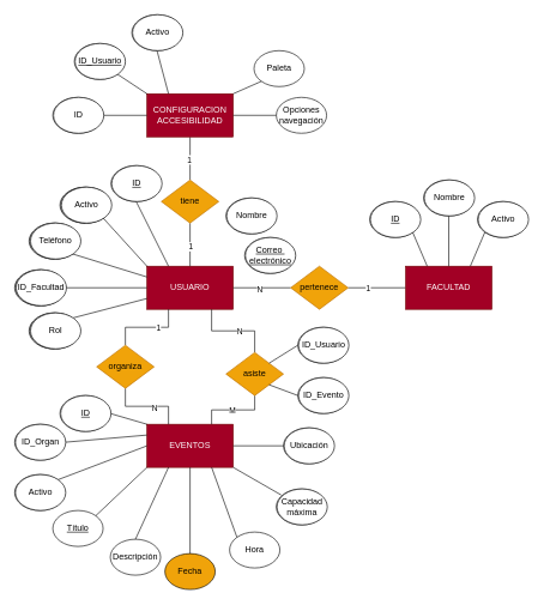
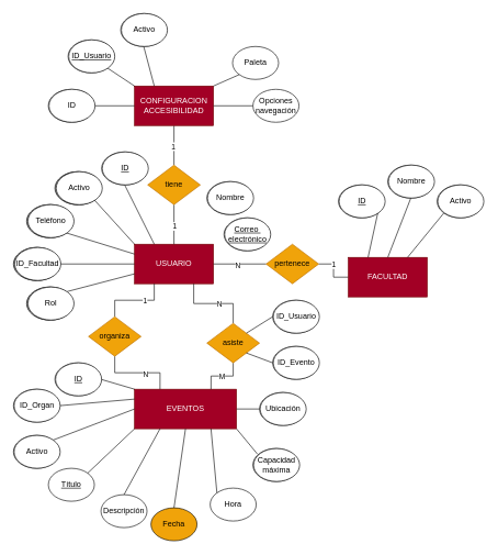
  <mxCell id="0" />
  <mxCell id="1" parent="0" />
  <mxCell id="2" value="USUARIO" style="rounded=0;whiteSpace=wrap;html=1;fillColor=#a20025;fontColor=#ffffff;strokeColor=#6F0000;" vertex="1" parent="1"><mxGeometry x="204" y="370" width="120" height="60" as="geometry" /></mxCell>
  <mxCell id="3" style="edgeStyle=orthogonalEdgeStyle;rounded=0;orthogonalLoop=1;jettySize=auto;html=1;exitX=0;exitY=0.5;exitDx=0;exitDy=0;entryX=1;entryY=0.5;entryDx=0;entryDy=0;endArrow=none;endFill=0;" edge="1" parent="1" source="7" target="2"><mxGeometry relative="1" as="geometry" /></mxCell>
  <mxCell id="4" value="N" style="edgeLabel;html=1;align=center;verticalAlign=middle;resizable=0;points=[];" vertex="1" connectable="0" parent="3"><mxGeometry x="0.1" y="1" relative="1" as="geometry"><mxPoint as="offset" /></mxGeometry></mxCell>
  <mxCell id="5" style="edgeStyle=orthogonalEdgeStyle;rounded=0;orthogonalLoop=1;jettySize=auto;html=1;endArrow=none;endFill=0;" edge="1" parent="1" source="7" target="8"><mxGeometry relative="1" as="geometry" /></mxCell>
  <mxCell id="6" value="1" style="edgeLabel;html=1;align=center;verticalAlign=middle;resizable=0;points=[];" vertex="1" connectable="0" parent="5"><mxGeometry x="-0.325" relative="1" as="geometry"><mxPoint as="offset" /></mxGeometry></mxCell>
  <mxCell id="7" value="pertenece" style="rhombus;whiteSpace=wrap;html=1;fillColor=#f0a30a;strokeColor=#BD7000;fontColor=#000000;" vertex="1" parent="1"><mxGeometry x="404" y="370" width="80" height="60" as="geometry" /></mxCell>
- <mxCell id="8" value="FACULTAD" style="rounded=0;whiteSpace=wrap;html=1;fillColor=#a20025;fontColor=#ffffff;strokeColor=#6F0000;" vertex="1" parent="1"><mxGeometry x="564" y="370" width="120" height="60" as="geometry" /></mxCell>
+ <mxCell id="8" value="FACULTAD" style="rounded=0;whiteSpace=wrap;html=1;fillColor=#a20025;fontColor=#ffffff;strokeColor=#6F0000;" vertex="1" parent="1"><mxGeometry x="529" y="390" width="120" height="60" as="geometry" /></mxCell>
  <mxCell id="9" style="edgeStyle=orthogonalEdgeStyle;rounded=0;orthogonalLoop=1;jettySize=auto;html=1;exitX=0.5;exitY=1;exitDx=0;exitDy=0;entryX=0.5;entryY=0;entryDx=0;entryDy=0;endArrow=none;endFill=0;" edge="1" parent="1" source="13" target="2"><mxGeometry relative="1" as="geometry" /></mxCell>
  <mxCell id="10" value="1" style="edgeLabel;html=1;align=center;verticalAlign=middle;resizable=0;points=[];" vertex="1" connectable="0" parent="9"><mxGeometry x="0.052" relative="1" as="geometry"><mxPoint as="offset" /></mxGeometry></mxCell>
  <mxCell id="11" style="edgeStyle=orthogonalEdgeStyle;rounded=0;orthogonalLoop=1;jettySize=auto;html=1;exitX=0.5;exitY=0;exitDx=0;exitDy=0;entryX=0.5;entryY=1;entryDx=0;entryDy=0;endArrow=none;endFill=0;" edge="1" parent="1" source="13" target="14"><mxGeometry relative="1" as="geometry" /></mxCell>
  <mxCell id="12" value="1" style="edgeLabel;html=1;align=center;verticalAlign=middle;resizable=0;points=[];" vertex="1" connectable="0" parent="11"><mxGeometry x="-0.033" y="2" relative="1" as="geometry"><mxPoint as="offset" /></mxGeometry></mxCell>
  <mxCell id="13" value="tiene" style="rhombus;whiteSpace=wrap;html=1;fillColor=#f0a30a;strokeColor=#BD7000;fontColor=#000000;" vertex="1" parent="1"><mxGeometry x="224" y="250" width="80" height="60" as="geometry" /></mxCell>
  <mxCell id="14" value="CONFIGURACION&lt;div&gt;ACCESIBILIDAD&lt;/div&gt;" style="rounded=0;whiteSpace=wrap;html=1;fillColor=#a20025;fontColor=#ffffff;strokeColor=#6F0000;" vertex="1" parent="1"><mxGeometry x="204" y="130" width="120" height="60" as="geometry" /></mxCell>
- <mxCell id="15" value="EVENTOS" style="rounded=0;whiteSpace=wrap;html=1;fillColor=#a20025;fontColor=#ffffff;strokeColor=#6F0000;" vertex="1" parent="1"><mxGeometry x="204" y="590" width="120" height="60" as="geometry" /></mxCell>
+ <mxCell id="15" value="EVENTOS" style="rounded=0;whiteSpace=wrap;html=1;fillColor=#a20025;fontColor=#ffffff;strokeColor=#6F0000;" vertex="1" parent="1"><mxGeometry x="204" y="590" width="155" height="60" as="geometry" /></mxCell>
  <mxCell id="16" style="edgeStyle=orthogonalEdgeStyle;rounded=0;orthogonalLoop=1;jettySize=auto;html=1;exitX=0.5;exitY=0;exitDx=0;exitDy=0;entryX=0.75;entryY=1;entryDx=0;entryDy=0;endArrow=none;endFill=0;" edge="1" parent="1" source="20" target="2"><mxGeometry relative="1" as="geometry" /></mxCell>
  <mxCell id="17" value="N" style="edgeLabel;html=1;align=center;verticalAlign=middle;resizable=0;points=[];" vertex="1" connectable="0" parent="16"><mxGeometry x="-0.139" y="1" relative="1" as="geometry"><mxPoint as="offset" /></mxGeometry></mxCell>
  <mxCell id="18" style="edgeStyle=orthogonalEdgeStyle;rounded=0;orthogonalLoop=1;jettySize=auto;html=1;exitX=0.5;exitY=1;exitDx=0;exitDy=0;entryX=0.75;entryY=0;entryDx=0;entryDy=0;endArrow=none;endFill=0;" edge="1" parent="1" source="20" target="15"><mxGeometry relative="1" as="geometry" /></mxCell>
  <mxCell id="19" value="M" style="edgeLabel;html=1;align=center;verticalAlign=middle;resizable=0;points=[];" vertex="1" connectable="0" parent="18"><mxGeometry x="0.038" relative="1" as="geometry"><mxPoint as="offset" /></mxGeometry></mxCell>
  <mxCell id="20" value="asiste" style="rhombus;whiteSpace=wrap;html=1;fillColor=#f0a30a;strokeColor=#BD7000;fontColor=#000000;" vertex="1" parent="1"><mxGeometry x="314" y="490" width="80" height="60" as="geometry" /></mxCell>
  <mxCell id="21" style="edgeStyle=orthogonalEdgeStyle;rounded=0;orthogonalLoop=1;jettySize=auto;html=1;exitX=0.5;exitY=0;exitDx=0;exitDy=0;entryX=0.25;entryY=1;entryDx=0;entryDy=0;endArrow=none;endFill=0;" edge="1" parent="1" source="25" target="2"><mxGeometry relative="1" as="geometry" /></mxCell>
  <mxCell id="22" value="1" style="edgeLabel;html=1;align=center;verticalAlign=middle;resizable=0;points=[];" vertex="1" connectable="0" parent="21"><mxGeometry x="0.275" y="-1" relative="1" as="geometry"><mxPoint as="offset" /></mxGeometry></mxCell>
  <mxCell id="23" style="edgeStyle=orthogonalEdgeStyle;rounded=0;orthogonalLoop=1;jettySize=auto;html=1;exitX=0.5;exitY=1;exitDx=0;exitDy=0;entryX=0.25;entryY=0;entryDx=0;entryDy=0;endArrow=none;endFill=0;" edge="1" parent="1" source="25" target="15"><mxGeometry relative="1" as="geometry" /></mxCell>
  <mxCell id="24" value="N" style="edgeLabel;html=1;align=center;verticalAlign=middle;resizable=0;points=[];" vertex="1" connectable="0" parent="23"><mxGeometry x="0.189" y="-2" relative="1" as="geometry"><mxPoint as="offset" /></mxGeometry></mxCell>
  <mxCell id="25" value="organiza" style="rhombus;whiteSpace=wrap;html=1;fillColor=#f0a30a;strokeColor=#BD7000;fontColor=#000000;" vertex="1" parent="1"><mxGeometry x="134" y="480" width="80" height="60" as="geometry" /></mxCell>
  <mxCell id="26" value="ID" style="ellipse;whiteSpace=wrap;html=1;" vertex="1" parent="1"><mxGeometry x="514" y="280" width="70" height="50" as="geometry" /></mxCell>
  <mxCell id="27" value="Nombre" style="ellipse;whiteSpace=wrap;html=1;" vertex="1" parent="1"><mxGeometry x="589" y="250" width="70" height="50" as="geometry" /></mxCell>
  <mxCell id="28" value="Activo" style="ellipse;whiteSpace=wrap;html=1;" vertex="1" parent="1"><mxGeometry x="664" y="280" width="70" height="50" as="geometry" /></mxCell>
  <mxCell id="29" value="" style="endArrow=none;html=1;rounded=0;entryX=0.25;entryY=0;entryDx=0;entryDy=0;exitX=1;exitY=1;exitDx=0;exitDy=0;" edge="1" parent="1" source="26" target="8"><mxGeometry width="50" height="50" relative="1" as="geometry"><mxPoint x="434" y="430" as="sourcePoint" /><mxPoint x="484" y="380" as="targetPoint" /></mxGeometry></mxCell>
  <mxCell id="30" value="" style="endArrow=none;html=1;rounded=0;entryX=0.5;entryY=0;entryDx=0;entryDy=0;exitX=0.5;exitY=1;exitDx=0;exitDy=0;" edge="1" parent="1" source="27" target="8"><mxGeometry width="50" height="50" relative="1" as="geometry"><mxPoint x="434" y="430" as="sourcePoint" /><mxPoint x="484" y="380" as="targetPoint" /></mxGeometry></mxCell>
  <mxCell id="31" value="" style="endArrow=none;html=1;rounded=0;exitX=0.75;exitY=0;exitDx=0;exitDy=0;entryX=0;entryY=1;entryDx=0;entryDy=0;" edge="1" parent="1" source="8" target="28"><mxGeometry width="50" height="50" relative="1" as="geometry"><mxPoint x="434" y="430" as="sourcePoint" /><mxPoint x="484" y="380" as="targetPoint" /></mxGeometry></mxCell>
  <mxCell id="32" value="ID" style="ellipse;whiteSpace=wrap;html=1;" vertex="1" parent="1"><mxGeometry x="154" y="230" width="70" height="50" as="geometry" /></mxCell>
  <mxCell id="33" value="Nombre" style="ellipse;whiteSpace=wrap;html=1;" vertex="1" parent="1"><mxGeometry x="314" y="275" width="70" height="50" as="geometry" /></mxCell>
  <mxCell id="34" value="Correo&amp;nbsp;&lt;div&gt;electrónico&lt;/div&gt;" style="ellipse;whiteSpace=wrap;html=1;" vertex="1" parent="1"><mxGeometry x="340" y="330" width="70" height="50" as="geometry" /></mxCell>
  <mxCell id="35" value="Teléfono" style="ellipse;whiteSpace=wrap;html=1;" vertex="1" parent="1"><mxGeometry x="40" y="310" width="70" height="50" as="geometry" /></mxCell>
  <mxCell id="36" value="ID_Facultad&lt;span style=&quot;color: rgba(0, 0, 0, 0); font-family: monospace; font-size: 0px; text-align: start; text-wrap: nowrap;&quot;&gt;%3CmxGraphModel%3E%3Croot%3E%3CmxCell%20id%3D%220%22%2F%3E%3CmxCell%20id%3D%221%22%20parent%3D%220%22%2F%3E%3CmxCell%20id%3D%222%22%20value%3D%22ID%22%20style%3D%22ellipse%3BwhiteSpace%3Dwrap%3Bhtml%3D1%3B%22%20vertex%3D%221%22%20parent%3D%221%22%3E%3CmxGeometry%20x%3D%22494%22%20y%3D%22215%22%20width%3D%2270%22%20height%3D%2250%22%20as%3D%22geometry%22%2F%3E%3C%2FmxCell%3E%3C%2Froot%3E%3C%2FmxGraphModel%3E&lt;/span&gt;" style="ellipse;whiteSpace=wrap;html=1;" vertex="1" parent="1"><mxGeometry x="20" y="375" width="70" height="50" as="geometry" /></mxCell>
  <mxCell id="37" value="Rol" style="ellipse;whiteSpace=wrap;html=1;" vertex="1" parent="1"><mxGeometry x="40" y="435" width="70" height="50" as="geometry" /></mxCell>
  <mxCell id="38" value="" style="endArrow=none;html=1;rounded=0;exitX=1;exitY=0;exitDx=0;exitDy=0;entryX=0;entryY=0.75;entryDx=0;entryDy=0;" edge="1" parent="1" source="37" target="2"><mxGeometry width="50" height="50" relative="1" as="geometry"><mxPoint x="370" y="485" as="sourcePoint" /><mxPoint x="420" y="435" as="targetPoint" /></mxGeometry></mxCell>
  <mxCell id="39" value="" style="endArrow=none;html=1;rounded=0;exitX=1;exitY=0.5;exitDx=0;exitDy=0;entryX=0;entryY=0.5;entryDx=0;entryDy=0;" edge="1" parent="1" source="36" target="2"><mxGeometry width="50" height="50" relative="1" as="geometry"><mxPoint x="370" y="485" as="sourcePoint" /><mxPoint x="420" y="435" as="targetPoint" /></mxGeometry></mxCell>
  <mxCell id="40" value="" style="endArrow=none;html=1;rounded=0;entryX=1;entryY=1;entryDx=0;entryDy=0;exitX=0;exitY=0.25;exitDx=0;exitDy=0;" edge="1" parent="1" source="2" target="35"><mxGeometry width="50" height="50" relative="1" as="geometry"><mxPoint x="370" y="485" as="sourcePoint" /><mxPoint x="420" y="435" as="targetPoint" /></mxGeometry></mxCell>
  <mxCell id="41" value="" style="endArrow=none;html=1;rounded=0;entryX=0.5;entryY=1;entryDx=0;entryDy=0;exitX=0.25;exitY=0;exitDx=0;exitDy=0;" edge="1" parent="1" source="2" target="32"><mxGeometry width="50" height="50" relative="1" as="geometry"><mxPoint x="370" y="485" as="sourcePoint" /><mxPoint x="420" y="435" as="targetPoint" /></mxGeometry></mxCell>
  <mxCell id="42" value="ID_Usuario" style="ellipse;whiteSpace=wrap;html=1;" vertex="1" parent="1"><mxGeometry x="414" y="455" width="70" height="50" as="geometry" /></mxCell>
  <mxCell id="43" value="ID_Evento" style="ellipse;whiteSpace=wrap;html=1;" vertex="1" parent="1"><mxGeometry x="414" y="525" width="70" height="50" as="geometry" /></mxCell>
  <mxCell id="44" value="" style="endArrow=none;html=1;rounded=0;exitX=1;exitY=0;exitDx=0;exitDy=0;entryX=0;entryY=0.5;entryDx=0;entryDy=0;" edge="1" parent="1" source="20" target="42"><mxGeometry width="50" height="50" relative="1" as="geometry"><mxPoint x="370" y="545" as="sourcePoint" /><mxPoint x="420" y="495" as="targetPoint" /></mxGeometry></mxCell>
  <mxCell id="45" value="" style="endArrow=none;html=1;rounded=0;exitX=1;exitY=1;exitDx=0;exitDy=0;entryX=0;entryY=0.5;entryDx=0;entryDy=0;" edge="1" parent="1" source="20" target="43"><mxGeometry width="50" height="50" relative="1" as="geometry"><mxPoint x="370" y="545" as="sourcePoint" /><mxPoint x="410" y="545" as="targetPoint" /></mxGeometry></mxCell>
  <mxCell id="46" value="Activo" style="ellipse;whiteSpace=wrap;html=1;" vertex="1" parent="1"><mxGeometry x="83" y="260" width="70" height="50" as="geometry" /></mxCell>
  <mxCell id="47" value="" style="endArrow=none;html=1;rounded=0;exitX=0;exitY=0;exitDx=0;exitDy=0;entryX=1;entryY=1;entryDx=0;entryDy=0;" edge="1" parent="1" source="2" target="46"><mxGeometry width="50" height="50" relative="1" as="geometry"><mxPoint x="370" y="485" as="sourcePoint" /><mxPoint x="420" y="435" as="targetPoint" /></mxGeometry></mxCell>
  <mxCell id="48" value="ID" style="ellipse;whiteSpace=wrap;html=1;" vertex="1" parent="1"><mxGeometry x="83" y="550" width="70" height="50" as="geometry" /></mxCell>
  <mxCell id="49" value="ID_Organ" style="ellipse;whiteSpace=wrap;html=1;" vertex="1" parent="1"><mxGeometry x="20" y="590" width="70" height="50" as="geometry" /></mxCell>
  <mxCell id="50" value="Activo" style="ellipse;whiteSpace=wrap;html=1;" vertex="1" parent="1"><mxGeometry x="20" y="660" width="70" height="50" as="geometry" /></mxCell>
  <mxCell id="51" value="Descripción" style="ellipse;whiteSpace=wrap;html=1;" vertex="1" parent="1"><mxGeometry x="153" y="750" width="70" height="50" as="geometry" /></mxCell>
  <mxCell id="52" value="Fecha" style="ellipse;whiteSpace=wrap;html=1;fillColor=#f0a30a;" vertex="1" parent="1"><mxGeometry x="229" y="770" width="70" height="50" as="geometry" /></mxCell>
  <mxCell id="53" value="Capacidad&lt;br&gt;máxima" style="ellipse;whiteSpace=wrap;html=1;" vertex="1" parent="1"><mxGeometry x="384" y="680" width="70" height="50" as="geometry" /></mxCell>
  <mxCell id="54" value="Hora" style="ellipse;whiteSpace=wrap;html=1;" vertex="1" parent="1"><mxGeometry x="319" y="740" width="70" height="50" as="geometry" /></mxCell>
  <mxCell id="55" value="&lt;u&gt;Título&lt;/u&gt;" style="ellipse;whiteSpace=wrap;html=1;" vertex="1" parent="1"><mxGeometry x="73" y="710" width="70" height="50" as="geometry" /></mxCell>
  <mxCell id="56" value="Ubicación" style="ellipse;whiteSpace=wrap;html=1;" vertex="1" parent="1"><mxGeometry x="394" y="595" width="70" height="50" as="geometry" /></mxCell>
  <mxCell id="57" value="" style="endArrow=none;html=1;rounded=0;exitX=1;exitY=0;exitDx=0;exitDy=0;entryX=0;entryY=1;entryDx=0;entryDy=0;" edge="1" parent="1" source="55" target="15"><mxGeometry width="50" height="50" relative="1" as="geometry"><mxPoint x="313" y="680" as="sourcePoint" /><mxPoint x="363" y="630" as="targetPoint" /></mxGeometry></mxCell>
  <mxCell id="58" value="" style="endArrow=none;html=1;rounded=0;exitX=1;exitY=0;exitDx=0;exitDy=0;entryX=0;entryY=0.5;entryDx=0;entryDy=0;" edge="1" parent="1" source="50" target="15"><mxGeometry width="50" height="50" relative="1" as="geometry"><mxPoint x="313" y="680" as="sourcePoint" /><mxPoint x="363" y="630" as="targetPoint" /></mxGeometry></mxCell>
  <mxCell id="59" value="" style="endArrow=none;html=1;rounded=0;entryX=1;entryY=0.5;entryDx=0;entryDy=0;exitX=0;exitY=0.25;exitDx=0;exitDy=0;" edge="1" parent="1" source="15" target="49"><mxGeometry width="50" height="50" relative="1" as="geometry"><mxPoint x="313" y="680" as="sourcePoint" /><mxPoint x="363" y="630" as="targetPoint" /></mxGeometry></mxCell>
  <mxCell id="60" value="" style="endArrow=none;html=1;rounded=0;exitX=1;exitY=0.5;exitDx=0;exitDy=0;entryX=0;entryY=0;entryDx=0;entryDy=0;" edge="1" parent="1" source="48" target="15"><mxGeometry width="50" height="50" relative="1" as="geometry"><mxPoint x="313" y="680" as="sourcePoint" /><mxPoint x="363" y="630" as="targetPoint" /></mxGeometry></mxCell>
  <mxCell id="61" value="" style="endArrow=none;html=1;rounded=0;entryX=0.098;entryY=0.169;entryDx=0;entryDy=0;entryPerimeter=0;exitX=1;exitY=1;exitDx=0;exitDy=0;" edge="1" parent="1" source="15" target="53"><mxGeometry width="50" height="50" relative="1" as="geometry"><mxPoint x="313" y="680" as="sourcePoint" /><mxPoint x="363" y="630" as="targetPoint" /></mxGeometry></mxCell>
  <mxCell id="62" value="" style="endArrow=none;html=1;rounded=0;exitX=0;exitY=0;exitDx=0;exitDy=0;entryX=0.75;entryY=1;entryDx=0;entryDy=0;" edge="1" parent="1" source="54" target="15"><mxGeometry width="50" height="50" relative="1" as="geometry"><mxPoint x="313" y="680" as="sourcePoint" /><mxPoint x="363" y="630" as="targetPoint" /></mxGeometry></mxCell>
  <mxCell id="63" value="" style="endArrow=none;html=1;rounded=0;exitX=0.5;exitY=0;exitDx=0;exitDy=0;entryX=0.5;entryY=1;entryDx=0;entryDy=0;" edge="1" parent="1" source="52" target="15"><mxGeometry width="50" height="50" relative="1" as="geometry"><mxPoint x="313" y="680" as="sourcePoint" /><mxPoint x="363" y="630" as="targetPoint" /></mxGeometry></mxCell>
  <mxCell id="64" value="" style="endArrow=none;html=1;rounded=0;exitX=0.5;exitY=0;exitDx=0;exitDy=0;entryX=0.25;entryY=1;entryDx=0;entryDy=0;" edge="1" parent="1" source="51" target="15"><mxGeometry width="50" height="50" relative="1" as="geometry"><mxPoint x="313" y="680" as="sourcePoint" /><mxPoint x="363" y="630" as="targetPoint" /></mxGeometry></mxCell>
  <mxCell id="65" value="" style="endArrow=none;html=1;rounded=0;entryX=0;entryY=0.5;entryDx=0;entryDy=0;exitX=1;exitY=0.5;exitDx=0;exitDy=0;" edge="1" parent="1" source="15" target="56"><mxGeometry width="50" height="50" relative="1" as="geometry"><mxPoint x="313" y="680" as="sourcePoint" /><mxPoint x="363" y="630" as="targetPoint" /></mxGeometry></mxCell>
  <mxCell id="66" value="Activo" style="ellipse;whiteSpace=wrap;html=1;" vertex="1" parent="1"><mxGeometry x="183" y="20" width="70" height="50" as="geometry" /></mxCell>
  <mxCell id="67" value="ID_Usuarioi" style="ellipse;whiteSpace=wrap;html=1;" vertex="1" parent="1"><mxGeometry x="103" y="60" width="70" height="50" as="geometry" /></mxCell>
  <mxCell id="68" value="ID" style="ellipse;whiteSpace=wrap;html=1;" vertex="1" parent="1"><mxGeometry x="73" y="135" width="70" height="50" as="geometry" /></mxCell>
  <mxCell id="69" value="Paleta" style="ellipse;whiteSpace=wrap;html=1;" vertex="1" parent="1"><mxGeometry x="353" y="70" width="70" height="50" as="geometry" /></mxCell>
  <mxCell id="70" value="Opciones&lt;div&gt;navegación&lt;/div&gt;" style="ellipse;whiteSpace=wrap;html=1;" vertex="1" parent="1"><mxGeometry x="384" y="135" width="70" height="50" as="geometry" /></mxCell>
  <mxCell id="71" value="" style="endArrow=none;html=1;rounded=0;entryX=0.5;entryY=1;entryDx=0;entryDy=0;exitX=0.25;exitY=0;exitDx=0;exitDy=0;" edge="1" parent="1" source="14" target="66"><mxGeometry width="50" height="50" relative="1" as="geometry"><mxPoint x="313" y="250" as="sourcePoint" /><mxPoint x="363" y="200" as="targetPoint" /></mxGeometry></mxCell>
  <mxCell id="72" value="" style="endArrow=none;html=1;rounded=0;entryX=1;entryY=1;entryDx=0;entryDy=0;exitX=0;exitY=0;exitDx=0;exitDy=0;" edge="1" parent="1" source="14" target="67"><mxGeometry width="50" height="50" relative="1" as="geometry"><mxPoint x="313" y="250" as="sourcePoint" /><mxPoint x="363" y="200" as="targetPoint" /></mxGeometry></mxCell>
  <mxCell id="73" value="" style="endArrow=none;html=1;rounded=0;entryX=0;entryY=1;entryDx=0;entryDy=0;exitX=1;exitY=0;exitDx=0;exitDy=0;" edge="1" parent="1" source="14" target="69"><mxGeometry width="50" height="50" relative="1" as="geometry"><mxPoint x="313" y="250" as="sourcePoint" /><mxPoint x="363" y="200" as="targetPoint" /></mxGeometry></mxCell>
  <mxCell id="74" value="" style="endArrow=none;html=1;rounded=0;entryX=0;entryY=0.5;entryDx=0;entryDy=0;exitX=1;exitY=0.5;exitDx=0;exitDy=0;" edge="1" parent="1" source="14" target="70"><mxGeometry width="50" height="50" relative="1" as="geometry"><mxPoint x="313" y="250" as="sourcePoint" /><mxPoint x="363" y="200" as="targetPoint" /></mxGeometry></mxCell>
  <mxCell id="75" value="" style="endArrow=none;html=1;rounded=0;exitX=1;exitY=0.5;exitDx=0;exitDy=0;entryX=0;entryY=0.5;entryDx=0;entryDy=0;" edge="1" parent="1" source="68" target="14"><mxGeometry width="50" height="50" relative="1" as="geometry"><mxPoint x="313" y="250" as="sourcePoint" /><mxPoint x="363" y="200" as="targetPoint" /></mxGeometry></mxCell>
  <mxCell id="76" value="Rol" style="ellipse;whiteSpace=wrap;html=1;" vertex="1" parent="1"><mxGeometry x="41" y="435" width="70" height="50" as="geometry" /></mxCell>
  <mxCell id="77" value="ID_Facultad&lt;span style=&quot;color: rgba(0, 0, 0, 0); font-family: monospace; font-size: 0px; text-align: start; text-wrap: nowrap;&quot;&gt;%3CmxGraphModel%3E%3Croot%3E%3CmxCell%20id%3D%220%22%2F%3E%3CmxCell%20id%3D%221%22%20parent%3D%220%22%2F%3E%3CmxCell%20id%3D%222%22%20value%3D%22ID%22%20style%3D%22ellipse%3BwhiteSpace%3Dwrap%3Bhtml%3D1%3B%22%20vertex%3D%221%22%20parent%3D%221%22%3E%3CmxGeometry%20x%3D%22494%22%20y%3D%22215%22%20width%3D%2270%22%20height%3D%2250%22%20as%3D%22geometry%22%2F%3E%3C%2FmxCell%3E%3C%2Froot%3E%3C%2FmxGraphModel%3E&lt;/span&gt;" style="ellipse;whiteSpace=wrap;html=1;" vertex="1" parent="1"><mxGeometry x="21" y="375" width="70" height="50" as="geometry" /></mxCell>
  <mxCell id="78" value="Teléfono" style="ellipse;whiteSpace=wrap;html=1;" vertex="1" parent="1"><mxGeometry x="41" y="310" width="70" height="50" as="geometry" /></mxCell>
  <mxCell id="79" value="Activo" style="ellipse;whiteSpace=wrap;html=1;" vertex="1" parent="1"><mxGeometry x="84" y="260" width="70" height="50" as="geometry" /></mxCell>
  <mxCell id="80" value="Activo" style="ellipse;whiteSpace=wrap;html=1;" vertex="1" parent="1"><mxGeometry x="665" y="280" width="70" height="50" as="geometry" /></mxCell>
  <mxCell id="81" value="Nombre" style="ellipse;whiteSpace=wrap;html=1;" vertex="1" parent="1"><mxGeometry x="590" y="250" width="70" height="50" as="geometry" /></mxCell>
  <mxCell id="82" value="&lt;u&gt;ID&lt;/u&gt;" style="ellipse;whiteSpace=wrap;html=1;" vertex="1" parent="1"><mxGeometry x="515" y="280" width="70" height="50" as="geometry" /></mxCell>
  <mxCell id="83" value="&lt;u&gt;Correo&amp;nbsp;&lt;/u&gt;&lt;div&gt;&lt;u&gt;electrónico&lt;/u&gt;&lt;/div&gt;" style="ellipse;whiteSpace=wrap;html=1;" vertex="1" parent="1"><mxGeometry x="341" y="330" width="70" height="50" as="geometry" /></mxCell>
  <mxCell id="84" value="Nombre" style="ellipse;whiteSpace=wrap;html=1;" vertex="1" parent="1"><mxGeometry x="315" y="275" width="70" height="50" as="geometry" /></mxCell>
  <mxCell id="85" value="&lt;u&gt;ID&lt;/u&gt;" style="ellipse;whiteSpace=wrap;html=1;" vertex="1" parent="1"><mxGeometry x="155" y="230" width="70" height="50" as="geometry" /></mxCell>
  <mxCell id="86" value="Activo" style="ellipse;whiteSpace=wrap;html=1;" vertex="1" parent="1"><mxGeometry x="85" y="260" width="70" height="50" as="geometry" /></mxCell>
  <mxCell id="87" value="Teléfono" style="ellipse;whiteSpace=wrap;html=1;" vertex="1" parent="1"><mxGeometry x="42" y="310" width="70" height="50" as="geometry" /></mxCell>
  <mxCell id="88" value="ID_Facultad&lt;span style=&quot;color: rgba(0, 0, 0, 0); font-family: monospace; font-size: 0px; text-align: start; text-wrap: nowrap;&quot;&gt;%3CmxGraphModel%3E%3Croot%3E%3CmxCell%20id%3D%220%22%2F%3E%3CmxCell%20id%3D%221%22%20parent%3D%220%22%2F%3E%3CmxCell%20id%3D%222%22%20value%3D%22ID%22%20style%3D%22ellipse%3BwhiteSpace%3Dwrap%3Bhtml%3D1%3B%22%20vertex%3D%221%22%20parent%3D%221%22%3E%3CmxGeometry%20x%3D%22494%22%20y%3D%22215%22%20width%3D%2270%22%20height%3D%2250%22%20as%3D%22geometry%22%2F%3E%3C%2FmxCell%3E%3C%2Froot%3E%3C%2FmxGraphModel%3E&lt;/span&gt;" style="ellipse;whiteSpace=wrap;html=1;" vertex="1" parent="1"><mxGeometry x="22" y="375" width="70" height="50" as="geometry" /></mxCell>
  <mxCell id="89" value="Rol" style="ellipse;whiteSpace=wrap;html=1;" vertex="1" parent="1"><mxGeometry x="42" y="435" width="70" height="50" as="geometry" /></mxCell>
  <mxCell id="90" value="&lt;u&gt;ID&lt;/u&gt;" style="ellipse;whiteSpace=wrap;html=1;" vertex="1" parent="1"><mxGeometry x="84" y="550" width="70" height="50" as="geometry" /></mxCell>
  <mxCell id="91" value="ID_Organ" style="ellipse;whiteSpace=wrap;html=1;" vertex="1" parent="1"><mxGeometry x="21" y="590" width="70" height="50" as="geometry" /></mxCell>
  <mxCell id="92" value="ID_Evento" style="ellipse;whiteSpace=wrap;html=1;" vertex="1" parent="1"><mxGeometry x="415" y="525" width="70" height="50" as="geometry" /></mxCell>
  <mxCell id="93" value="ID_Usuario" style="ellipse;whiteSpace=wrap;html=1;" vertex="1" parent="1"><mxGeometry x="415" y="455" width="70" height="50" as="geometry" /></mxCell>
  <mxCell id="94" value="Ubicación" style="ellipse;whiteSpace=wrap;html=1;" vertex="1" parent="1"><mxGeometry x="395" y="595" width="70" height="50" as="geometry" /></mxCell>
  <mxCell id="95" value="Capacidad&lt;br&gt;máxima" style="ellipse;whiteSpace=wrap;html=1;" vertex="1" parent="1"><mxGeometry x="385" y="680" width="70" height="50" as="geometry" /></mxCell>
  <mxCell id="96" value="Activo" style="ellipse;whiteSpace=wrap;html=1;" vertex="1" parent="1"><mxGeometry x="21" y="660" width="70" height="50" as="geometry" /></mxCell>
  <mxCell id="97" value="ID" style="ellipse;whiteSpace=wrap;html=1;" vertex="1" parent="1"><mxGeometry x="74" y="135" width="70" height="50" as="geometry" /></mxCell>
  <mxCell id="98" value="&lt;u&gt;ID_Usuario&lt;/u&gt;" style="ellipse;whiteSpace=wrap;html=1;" vertex="1" parent="1"><mxGeometry x="104" y="60" width="70" height="50" as="geometry" /></mxCell>
  <mxCell id="99" value="Activo" style="ellipse;whiteSpace=wrap;html=1;" vertex="1" parent="1"><mxGeometry x="184" y="20" width="70" height="50" as="geometry" /></mxCell>
